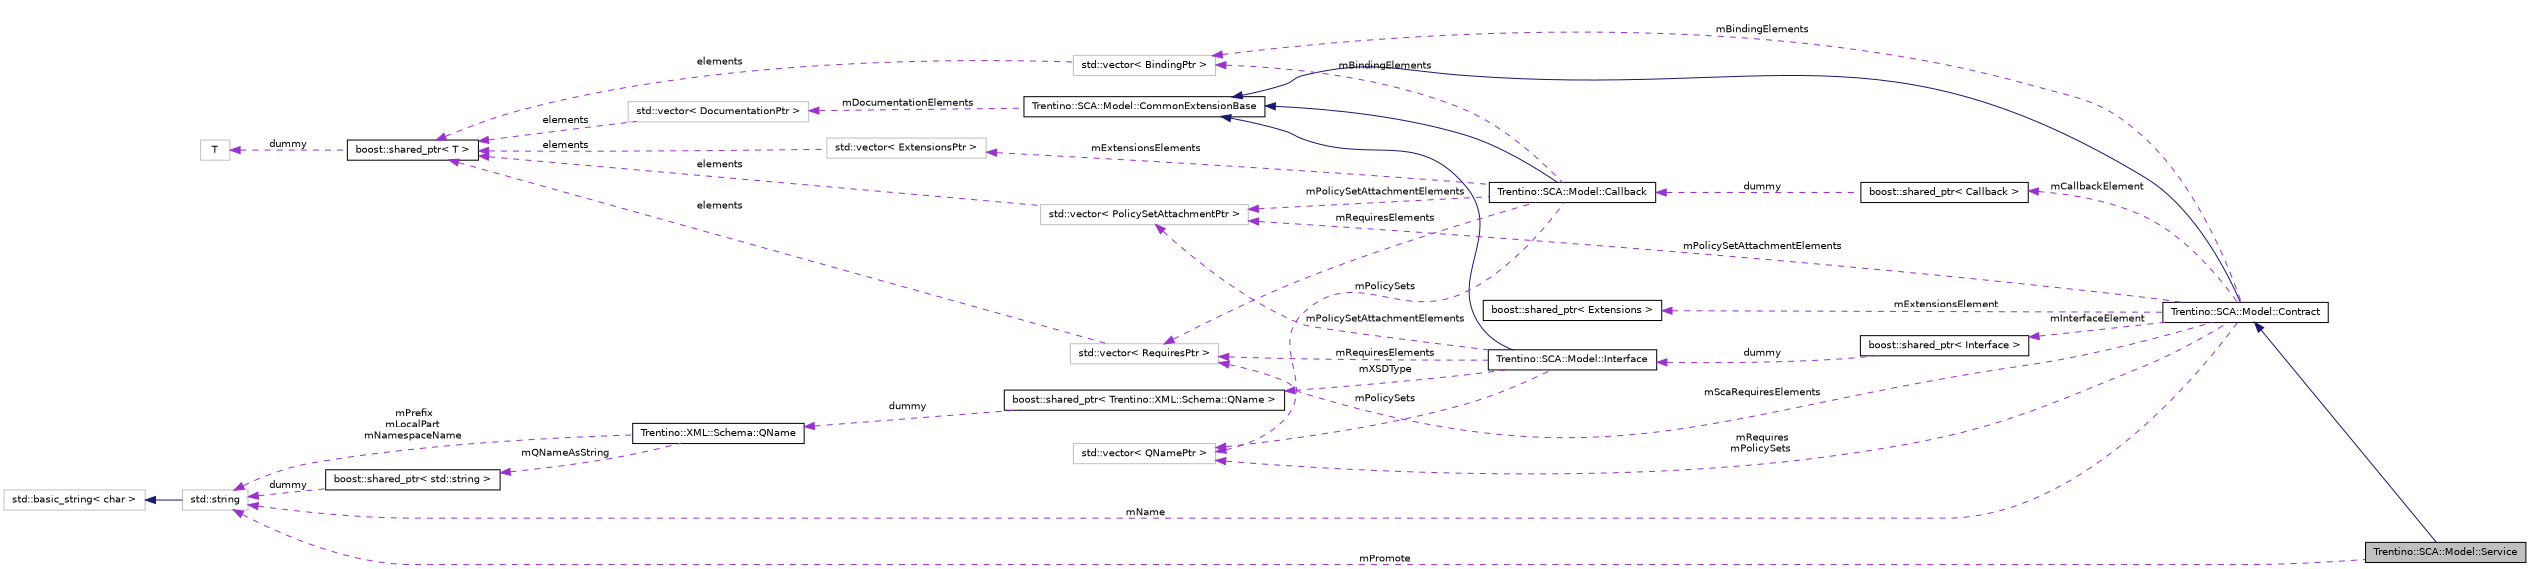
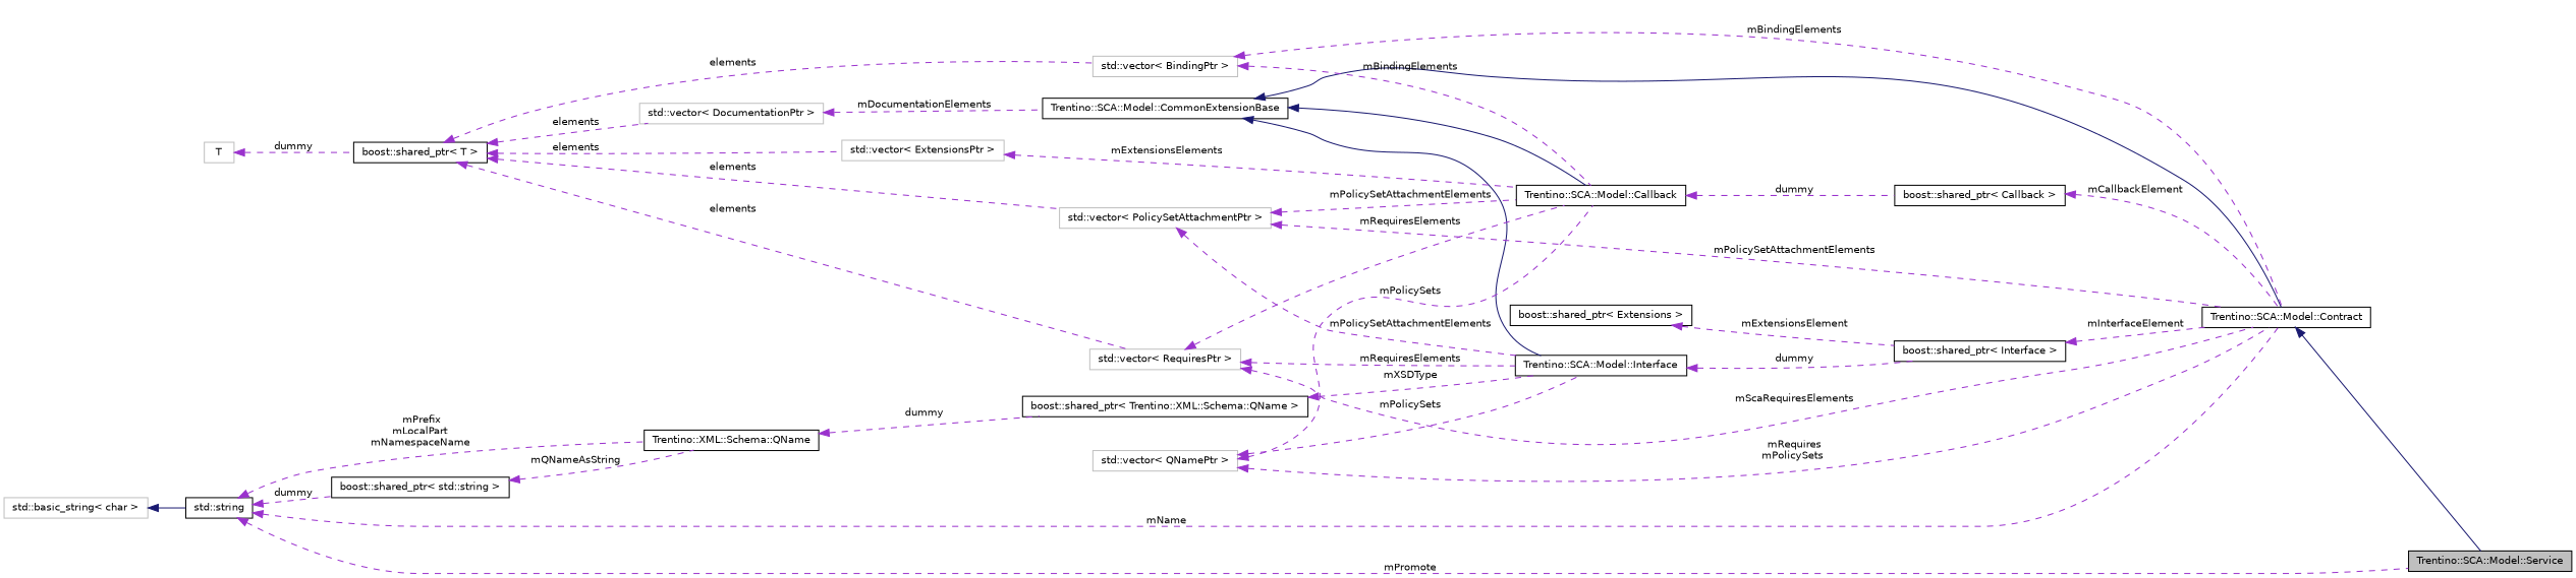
  digraph {
    rankdir=LR
    node [color=black fillcolor=white fontname=Helvetica fontsize=10 shape=record style=filled]
    edge [color=darkorchid3 dir=back fontname=Helvetica fontsize=10 labelfontname=Helvetica labelfontsize=10 style=dashed]
    n1 [fillcolor=grey75 fontcolor=black height=0.2 label="Trentino::SCA::Model::Service" width=0.4]
    n2 [height=0.2 label="Trentino::SCA::Model::Contract" width=0.4]
    n3 [height=0.2 label="Trentino::SCA::Model::CommonExtensionBase" width=0.4]
    n4 [height=0.2 label="Trentino::SCA::Model::Callback" width=0.4]
    n5 [height=0.2 label="Trentino::SCA::Model::Interface" width=0.4]
    n6 [height=0.2 label="boost::shared_ptr\< Callback \>" width=0.4]
    n7 [height=0.2 label="boost::shared_ptr\< Interface \>" width=0.4]
    n8 [color=grey75 height=0.2 label="std::vector\< DocumentationPtr \>" width=0.4]
    n9 [height=0.2 label="boost::shared_ptr\< T \>" width=0.4]
    n10 [color=grey75 height=0.2 label="std::vector\< BindingPtr \>" width=0.4]
    n11 [color=grey75 height=0.2 label="std::vector\< RequiresPtr \>" width=0.4]
    n12 [color=grey75 height=0.2 label="std::vector\< ExtensionsPtr \>" width=0.4]
    n13 [color=grey75 height=0.2 label="std::vector\< PolicySetAttachmentPtr \>" width=0.4]
    n14 [color=grey75 height=0.2 label="std::vector\< QNamePtr \>" width=0.4]
    n15 [color=grey75 height=0.2 label=T width=0.4]
-   n16 [color=grey75 height=0.2 label="std::string" width=0.4]
+   n16 [height=0.2 label="std::string" width=0.4]
    n17 [height=0.2 label="Trentino::XML::Schema::QName" width=0.4]
    n18 [height=0.2 label="boost::shared_ptr\< std::string \>" width=0.4]
    n19 [height=0.2 label="boost::shared_ptr\< Trentino::XML::Schema::QName \>" width=0.4]
    n20 [color=grey75 height=0.2 label="std::basic_string\< char \>" width=0.4]
    n21 [height=0.2 label="boost::shared_ptr\< Extensions \>" width=0.4]
    n2 -> n1 [color=midnightblue style=solid]
    n3 -> n2 [color=midnightblue style=solid]
    n3 -> n4 [color=midnightblue style=solid]
    n3 -> n5 [color=midnightblue style=solid]
    n4 -> n6 [label=" dummy"]
    n5 -> n7 [label=" dummy"]
    n6 -> n2 [label=" mCallbackElement"]
    n7 -> n2 [label=" mInterfaceElement"]
    n8 -> n3 [label=" mDocumentationElements"]
    n9 -> n8 [label=" elements"]
    n9 -> n10 [label=" elements"]
    n9 -> n11 [label=" elements"]
    n9 -> n12 [label=" elements"]
    n9 -> n13 [label=" elements"]
    n10 -> n2 [label=" mBindingElements"]
    n10 -> n4 [label=" mBindingElements"]
    n11 -> n2 [label=" mScaRequiresElements"]
    n11 -> n4 [label=" mRequiresElements"]
    n11 -> n5 [label=" mRequiresElements"]
    n12 -> n4 [label=" mExtensionsElements"]
    n13 -> n2 [label=" mPolicySetAttachmentElements"]
    n13 -> n4 [label=" mPolicySetAttachmentElements"]
    n13 -> n5 [label=" mPolicySetAttachmentElements"]
    n14 -> n2 [label=" mRequires\nmPolicySets"]
    n14 -> n4 [label=" mPolicySets"]
    n14 -> n5 [label=" mPolicySets"]
    n15 -> n9 [label=" dummy"]
    n16 -> n1 [label=" mPromote"]
    n16 -> n2 [label=" mName"]
    n16 -> n17 [label=" mPrefix\nmLocalPart\nmNamespaceName"]
    n16 -> n18 [label=" dummy"]
    n17 -> n19 [label=" dummy"]
    n18 -> n17 [label=" mQNameAsString"]
    n19 -> n5 [label=" mXSDType"]
    n20 -> n16 [color=midnightblue style=solid]
-   n21 -> n2 [label=" mExtensionsElement"]
+   n21 -> n7 [label=" mExtensionsElement"]
  }
